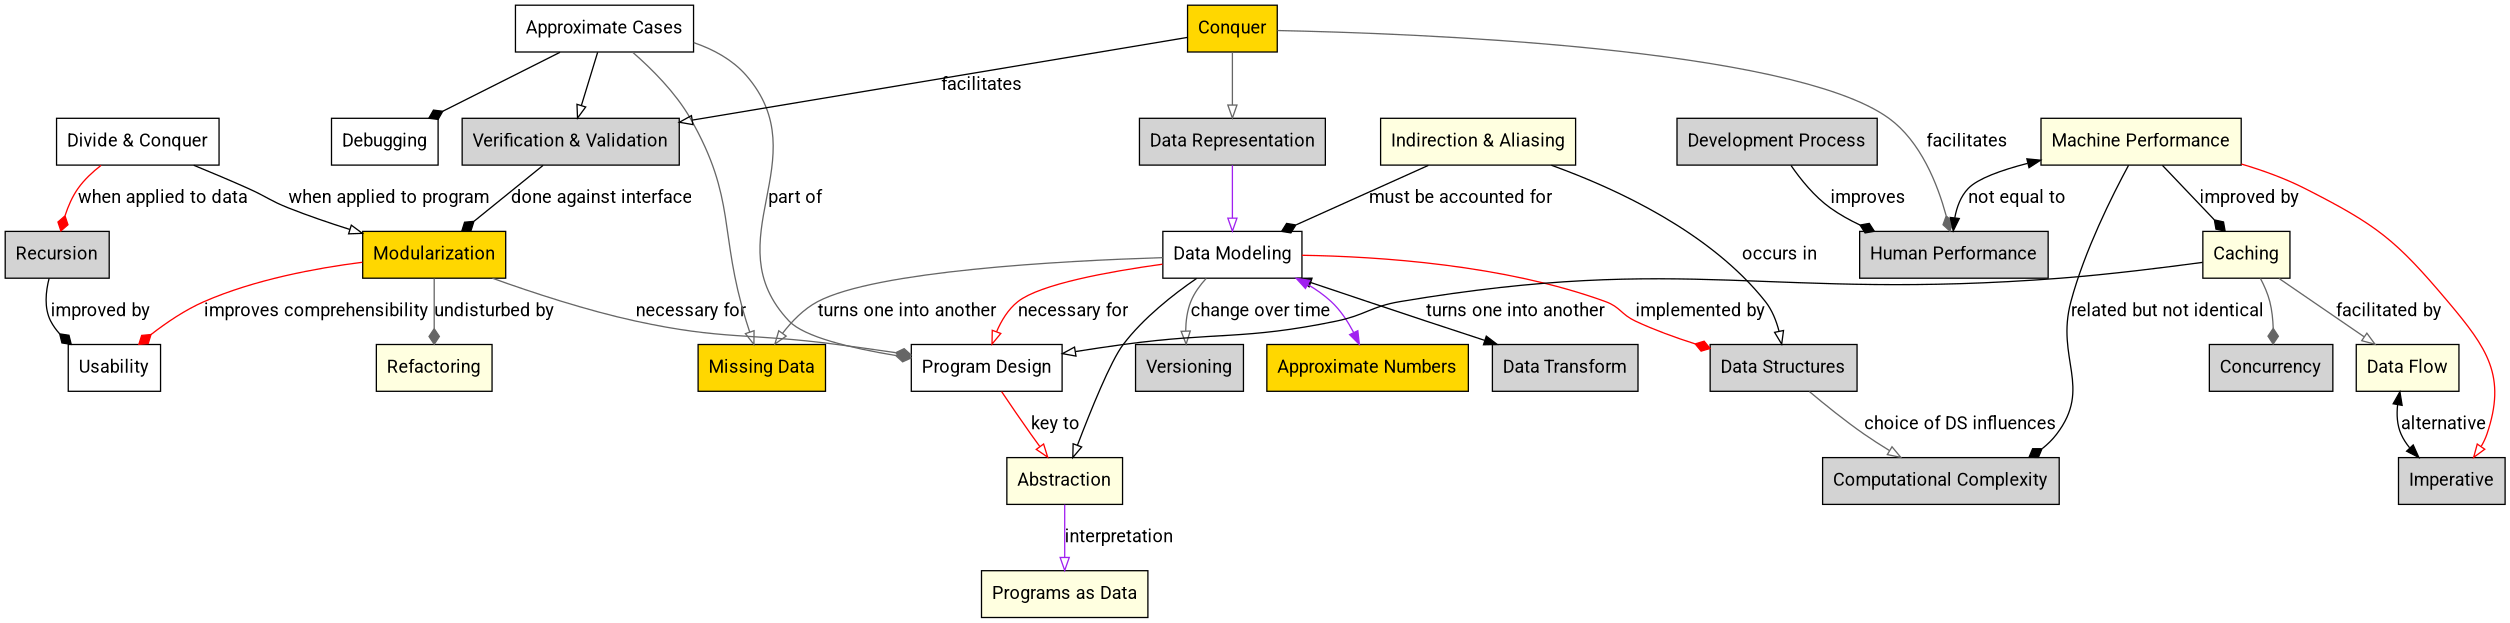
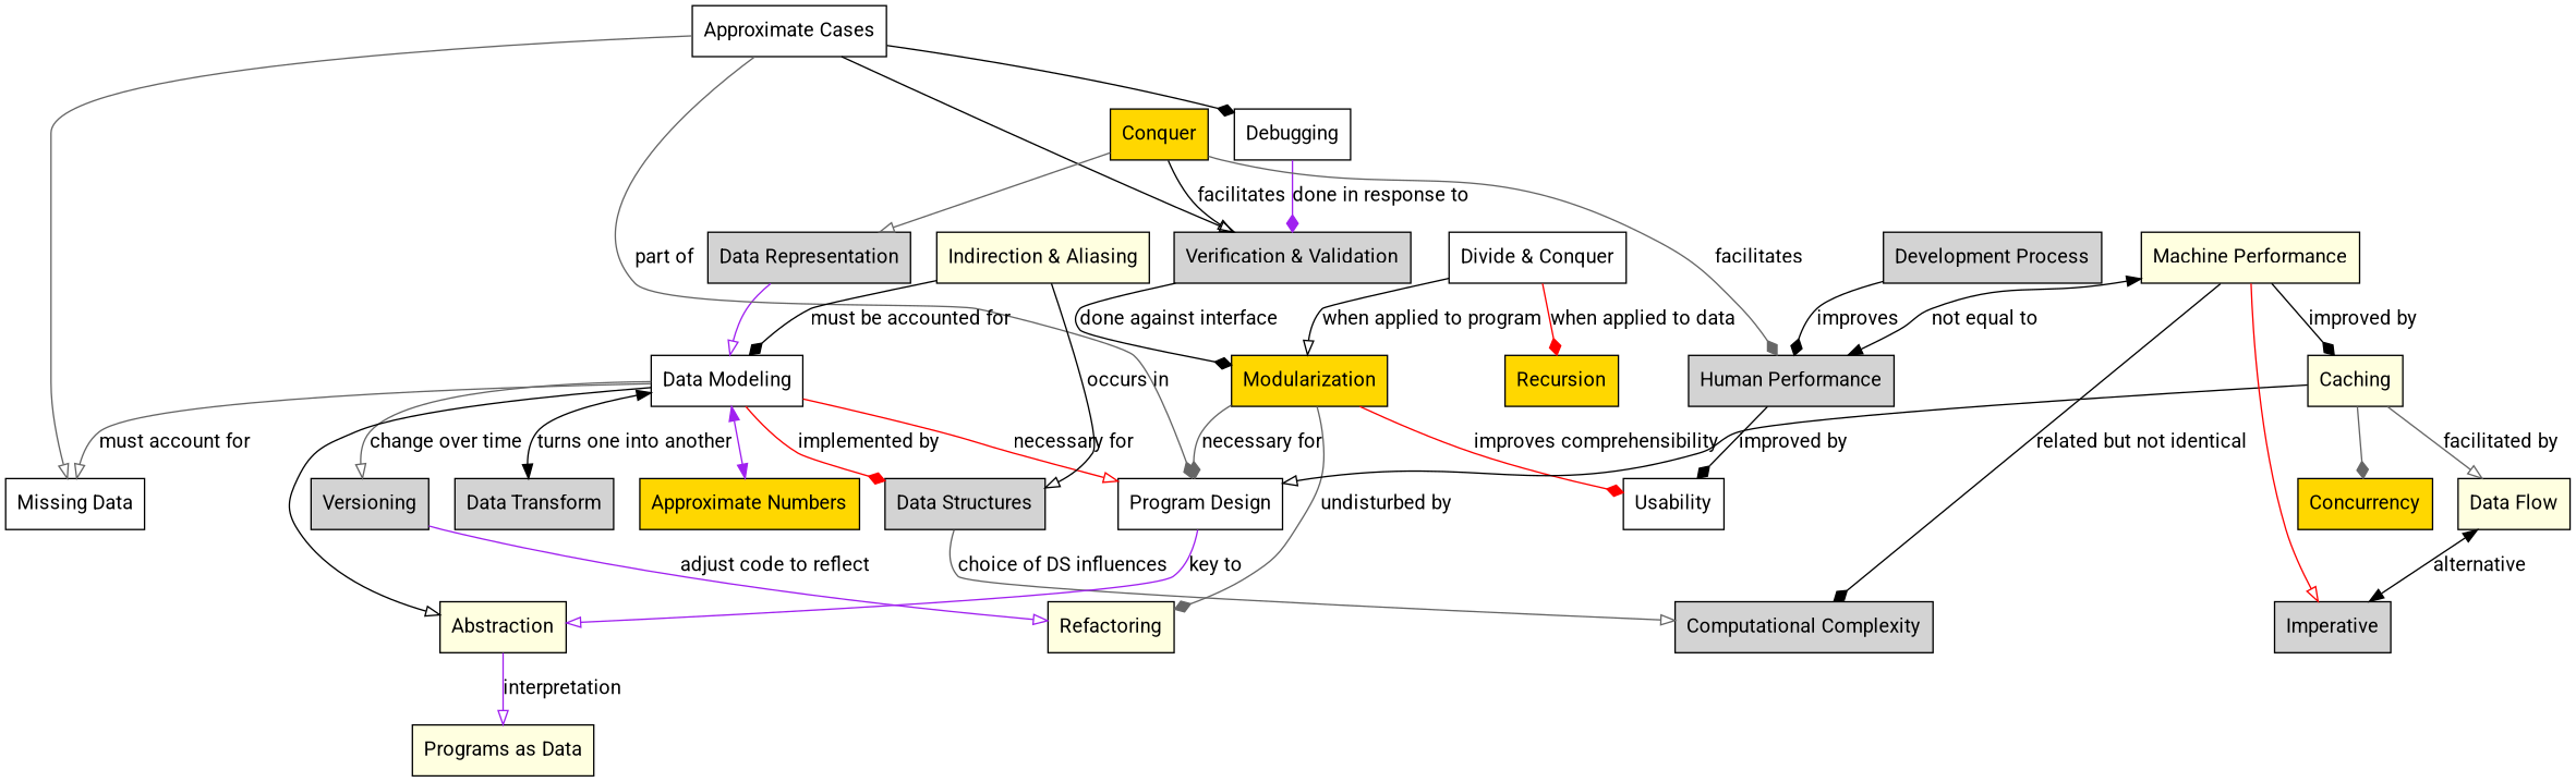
  digraph {
    fontname=Roboto
    node [fillcolor=lightgrey fontname=Roboto shape=rectangle style=filled]
    edge [color=black fontname=Roboto arrowhead=onormal]
    "Data Modeling" [fillcolor=white]
    "Data Transform"
-   "Missing Data" [fillcolor=gold]
+   "Missing Data" [fillcolor=white]
    Versioning
    "Data Structures"
    "Approximate Numbers" [fillcolor=gold]
    "Program Design" [fillcolor=white]
    Abstraction [fillcolor=lightyellow]
    Refactoring [fillcolor=lightyellow]
    "Computational Complexity"
    "Programs as Data" [fillcolor=lightyellow]
    "Data Representation"
    Modularization [fillcolor=gold]
    Usability [fillcolor=white]
    "Verification & Validation"
    n16 [fillcolor=white label="Approximate Cases"]
    Debugging [fillcolor=white]
    "Divide & Conquer" [fillcolor=white]
-   Recursion
+   Recursion [fillcolor=gold]
    "Indirection & Aliasing" [fillcolor=lightyellow]
    Caching [fillcolor=lightyellow]
-   Concurrency
+   Concurrency [fillcolor=gold]
    "Data Flow" [fillcolor=lightyellow]
    Imperative
    n25 [fillcolor=gold label=Conquer]
    "Human Performance"
    "Machine Performance" [fillcolor=lightyellow]
    "Development Process"
    "Data Modeling" -> "Data Transform" [dir=both label="turns one into another" arrowhead=""]
-   "Data Modeling" -> "Missing Data" [color=gray40 label="turns one into another"]
+   "Data Modeling" -> "Missing Data" [color=gray40 label="must account for"]
    "Data Modeling" -> Versioning [color=gray40 label="change over time"]
    "Data Modeling" -> "Data Structures" [arrowhead=diamond color=red label="implemented by"]
    "Data Modeling" -> "Approximate Numbers" [color=purple dir=both arrowhead=""]
    "Data Modeling" -> "Program Design" [color=red label="necessary for"]
    "Data Modeling" -> Abstraction
+   Versioning -> Refactoring [color=purple label="adjust code to reflect"]
    "Data Structures" -> "Computational Complexity" [color=gray40 label="choice of DS influences"]
-   "Program Design" -> Abstraction [color=red label="key to"]
+   "Program Design" -> Abstraction [color=purple label="key to"]
    Abstraction -> "Programs as Data" [color=purple label=interpretation]
    "Data Representation" -> "Data Modeling" [color=purple]
    Modularization -> "Program Design" [arrowhead=diamond color=gray40 label="necessary for"]
    Modularization -> Refactoring [arrowhead=diamond color=gray40 label="undisturbed by"]
    Modularization -> Usability [arrowhead=diamond color=red label="improves comprehensibility"]
    "Verification & Validation" -> Modularization [arrowhead=diamond label="done against interface"]
    n16 -> "Missing Data" [color=gray40]
    n16 -> "Program Design" [arrowhead=diamond color=gray40 label="part of"]
    n16 -> "Verification & Validation"
    n16 -> Debugging [arrowhead=diamond]
+   Debugging -> "Verification & Validation" [arrowhead=diamond color=purple label="done in response to"]
    "Divide & Conquer" -> Modularization [label="when applied to program"]
    "Divide & Conquer" -> Recursion [arrowhead=diamond color=red label="when applied to data"]
    "Indirection & Aliasing" -> "Data Modeling" [arrowhead=diamond label="must be accounted for"]
    "Indirection & Aliasing" -> "Data Structures" [label="occurs in"]
    Caching -> "Program Design"
    Caching -> Concurrency [arrowhead=diamond color=gray40]
    Caching -> "Data Flow" [color=gray40 label="facilitated by"]
    "Data Flow" -> Imperative [dir=both label=alternative arrowhead=""]
    n25 -> "Data Representation" [color=gray40]
    n25 -> "Verification & Validation" [label=facilitates]
    n25 -> "Human Performance" [arrowhead=diamond color=gray40 label=facilitates]
-   Recursion -> Usability [arrowhead=diamond label="improved by"]
+   "Human Performance" -> Usability [arrowhead=diamond label="improved by"]
    "Machine Performance" -> "Computational Complexity" [arrowhead=diamond label="related but not identical"]
    "Machine Performance" -> Caching [arrowhead=diamond label="improved by"]
    "Machine Performance" -> Imperative [color=red]
    "Machine Performance" -> "Human Performance" [dir=both label="not equal to" arrowhead=""]
    "Development Process" -> "Human Performance" [arrowhead=diamond label=improves]
  }
